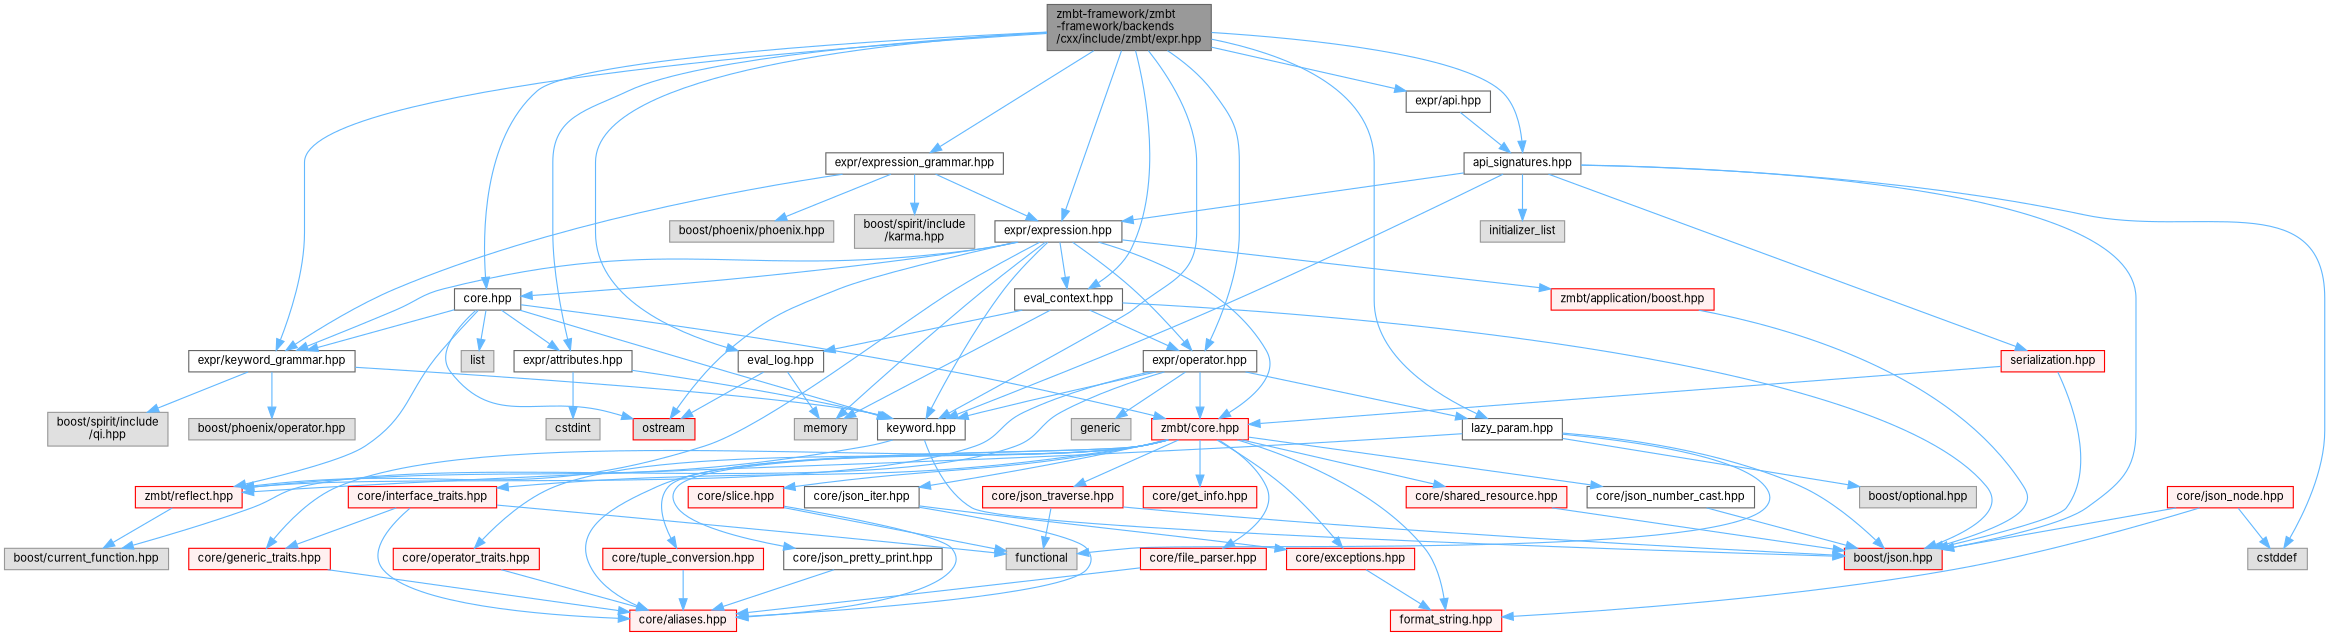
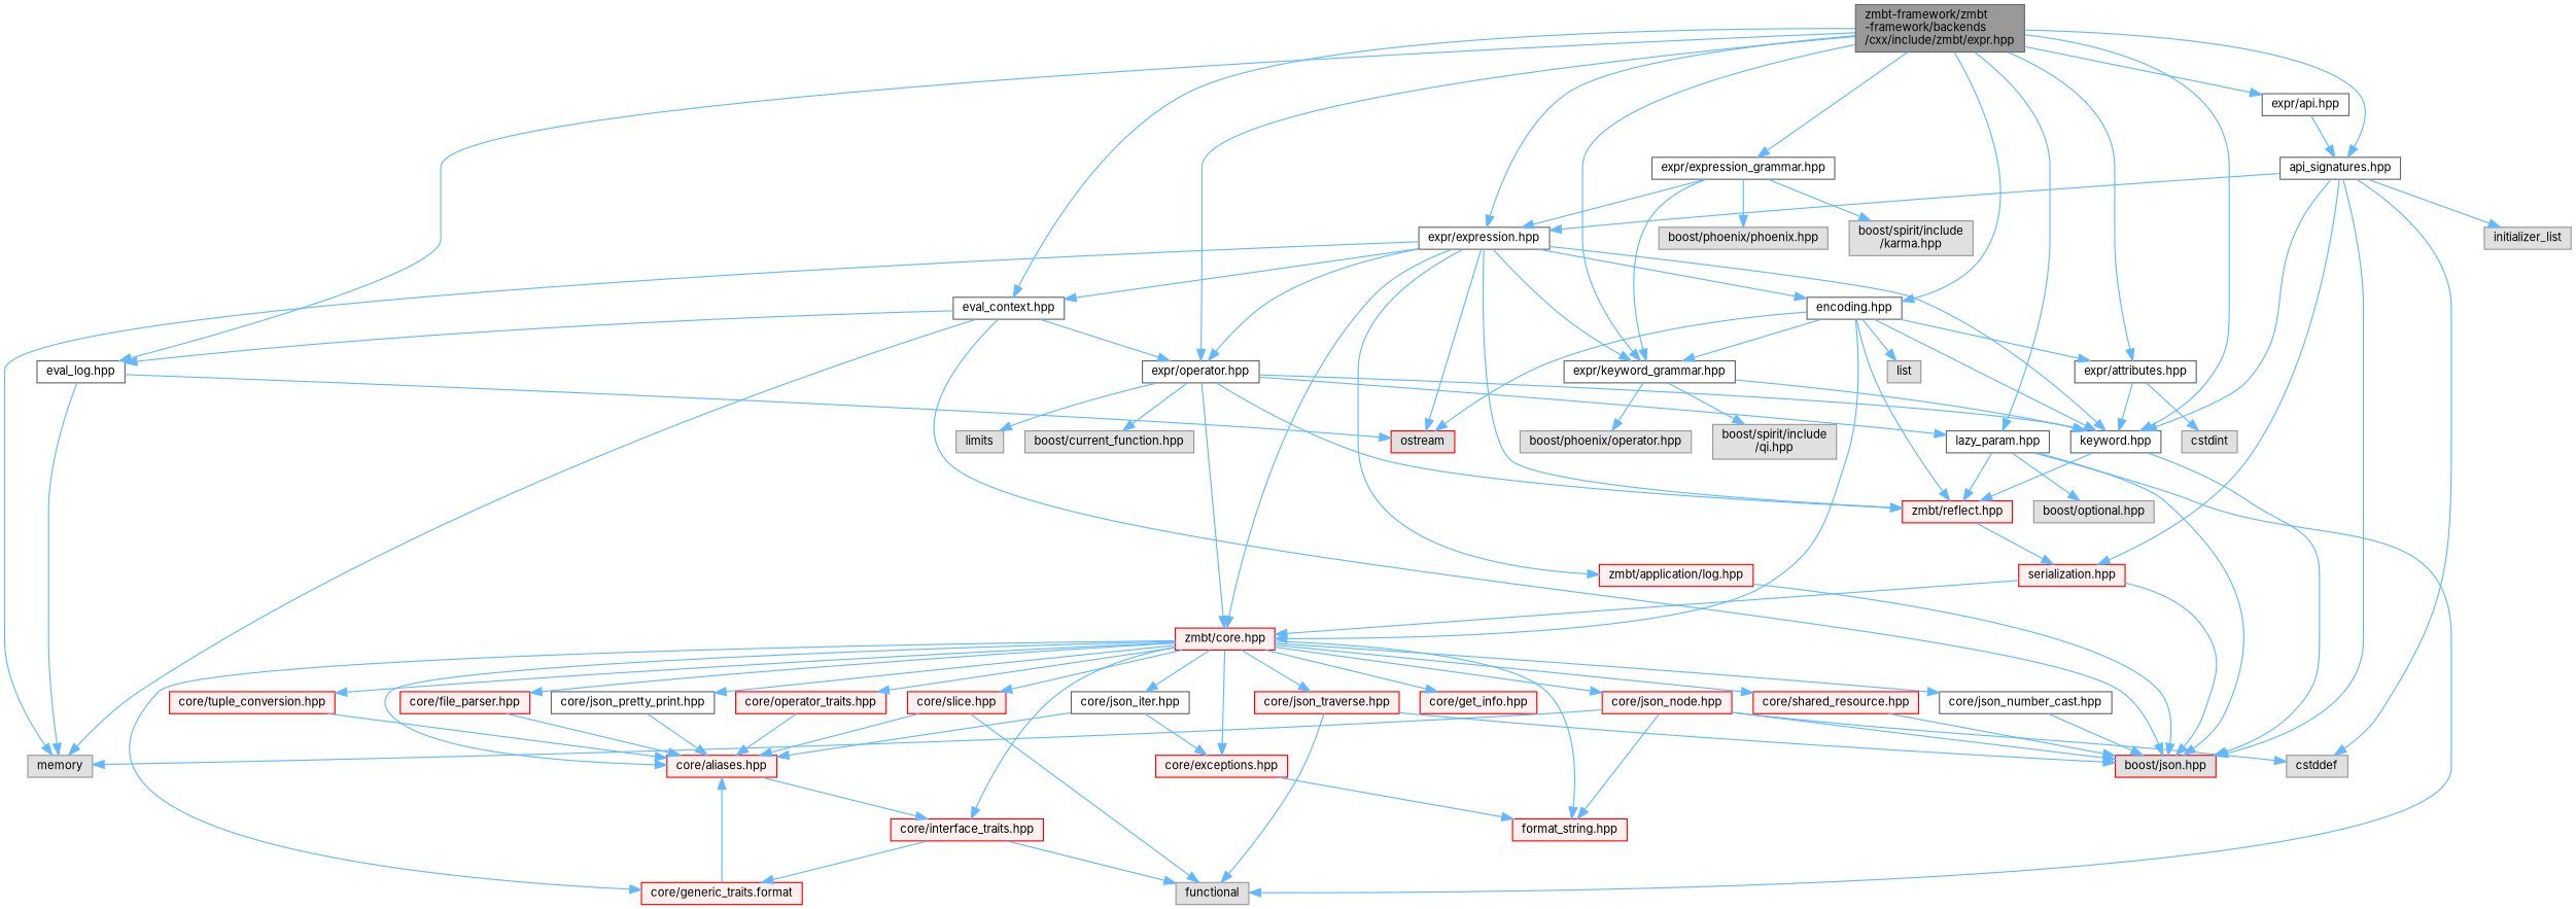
  digraph {
    fontname=Inter
    node [color=red fillcolor="#FFF0F0" fontname=Inter fontsize=10 shape=box style=filled]
    edge [color=steelblue1 fontname=Inter fontsize=10 labelfontname=Helvetica labelfontsize=10 style=solid]
    n1 [color=gray40 fillcolor=grey60 fontcolor=black height=0.2 label="zmbt-framework/zmbt\l-framework/backends\l/cxx/include/zmbt/expr.hpp" width=0.4]
    n2 [color=grey40 fillcolor=white height=0.2 label="expr/operator.hpp" width=0.4]
    n3 [color=grey40 fillcolor=white height=0.2 label="keyword.hpp" width=0.4]
    n4 [color=grey40 fillcolor=white height=0.2 label="lazy_param.hpp" width=0.4]
    n5 [color=grey40 fillcolor=white height=0.2 label="expr/keyword_grammar.hpp" width=0.4]
    n6 [color=grey40 fillcolor=white height=0.2 label="expr/attributes.hpp" width=0.4]
    n7 [color=grey40 fillcolor=white height=0.2 label="expr/expression.hpp" width=0.4]
-   n8 [color=grey40 fillcolor=white height=0.2 label="core.hpp" width=0.4]
+   n8 [color=grey40 fillcolor=white height=0.2 label="encoding.hpp" width=0.4]
    n9 [color=grey40 fillcolor=white height=0.2 label="eval_context.hpp" width=0.4]
    n10 [color=grey40 fillcolor=white height=0.2 label="eval_log.hpp" width=0.4]
    n11 [color=grey40 fillcolor=white height=0.2 label="expr/expression_grammar.hpp" width=0.4]
    n12 [color=grey40 fillcolor=white height=0.2 label="expr/api.hpp" width=0.4]
    n13 [color=grey40 fillcolor=white height=0.2 label="api_signatures.hpp" width=0.4]
-   n14 [color=grey60 fillcolor="#E0E0E0" height=0.2 label=generic width=0.4]
+   n14 [color=grey60 fillcolor="#E0E0E0" height=0.2 label=limits width=0.4]
    n15 [height=0.2 label="zmbt/core.hpp" width=0.4]
    n16 [height=0.2 label="zmbt/reflect.hpp" width=0.4]
    n17 [color=grey60 fillcolor="#E0E0E0" height=0.2 label="boost/current_function.hpp" width=0.4]
    n18 [fillcolor="#E0E0E0" height=0.2 label="boost/json.hpp" width=0.4]
    n19 [color=grey60 fillcolor="#E0E0E0" height=0.2 label=functional width=0.4]
    n20 [color=grey60 fillcolor="#E0E0E0" height=0.2 label="boost/optional.hpp" width=0.4]
    n21 [color=grey60 fillcolor="#E0E0E0" height=0.2 label="boost/spirit/include\l/qi.hpp" width=0.4]
    n22 [color=grey60 fillcolor="#E0E0E0" height=0.2 label="boost/phoenix/operator.hpp" width=0.4]
    n23 [color=grey60 fillcolor="#E0E0E0" height=0.2 label=cstdint width=0.4]
    n24 [color=grey60 fillcolor="#E0E0E0" height=0.2 label=memory width=0.4]
    n25 [fillcolor="#E0E0E0" height=0.2 label=ostream width=0.4]
-   n26 [height=0.2 label="zmbt/application/boost.hpp" width=0.4]
+   n26 [height=0.2 label="zmbt/application/log.hpp" width=0.4]
    n27 [color=grey60 fillcolor="#E0E0E0" height=0.2 label=list width=0.4]
    n28 [color=grey60 fillcolor="#E0E0E0" height=0.2 label="boost/phoenix/phoenix.hpp" width=0.4]
    n29 [color=grey60 fillcolor="#E0E0E0" height=0.2 label="boost/spirit/include\l/karma.hpp" width=0.4]
    n30 [color=grey60 fillcolor="#E0E0E0" height=0.2 label=cstddef width=0.4]
    n31 [height=0.2 label="serialization.hpp" width=0.4]
    n32 [color=grey60 fillcolor="#E0E0E0" height=0.2 label=initializer_list width=0.4]
    n33 [height=0.2 label="core/aliases.hpp" width=0.4]
    n34 [height=0.2 label="core/exceptions.hpp" width=0.4]
    n35 [height=0.2 label="format_string.hpp" width=0.4]
    n36 [height=0.2 label="core/file_parser.hpp" width=0.4]
-   n37 [height=0.2 label="core/generic_traits.hpp" width=0.4]
+   n37 [height=0.2 label="core/generic_traits.format" width=0.4]
    n38 [height=0.2 label="core/get_info.hpp" width=0.4]
    n39 [height=0.2 label="core/interface_traits.hpp" width=0.4]
    n40 [color=grey40 fillcolor=white height=0.2 label="core/json_iter.hpp" width=0.4]
    n41 [height=0.2 label="core/json_node.hpp" width=0.4]
    n42 [color=grey40 fillcolor=white height=0.2 label="core/json_number_cast.hpp" width=0.4]
    n43 [height=0.2 label="core/json_traverse.hpp" width=0.4]
    n44 [color=grey40 fillcolor=white height=0.2 label="core/json_pretty_print.hpp" width=0.4]
    n45 [height=0.2 label="core/slice.hpp" width=0.4]
    n46 [height=0.2 label="core/operator_traits.hpp" width=0.4]
    n47 [height=0.2 label="core/shared_resource.hpp" width=0.4]
    n48 [height=0.2 label="core/tuple_conversion.hpp" width=0.4]
    n1 -> n2
    n1 -> n3
    n1 -> n4
    n1 -> n5
    n1 -> n6
    n1 -> n7
    n1 -> n8
    n1 -> n9
    n1 -> n10
    n1 -> n11
    n1 -> n12
    n1 -> n13
    n2 -> n3
    n2 -> n4
    n2 -> n14
    n2 -> n15
    n2 -> n16
    n2 -> n17
    n3 -> n16
    n3 -> n18
    n4 -> n16
    n4 -> n18
    n4 -> n19
    n4 -> n20
    n5 -> n3
    n5 -> n21
    n5 -> n22
    n6 -> n3
    n6 -> n23
    n7 -> n2
    n7 -> n3
    n7 -> n5
    n7 -> n8
    n7 -> n9
    n7 -> n15
    n7 -> n16
    n7 -> n24
    n7 -> n25
    n7 -> n26
    n8 -> n3
    n8 -> n5
    n8 -> n6
    n8 -> n15
    n8 -> n16
    n8 -> n25
    n8 -> n27
    n9 -> n2
    n9 -> n10
    n9 -> n18
    n9 -> n24
    n10 -> n24
    n10 -> n25
    n11 -> n5
    n11 -> n7
    n11 -> n28
    n11 -> n29
    n12 -> n13
    n13 -> n3
    n13 -> n7
    n13 -> n18
    n13 -> n30
    n13 -> n31
    n13 -> n32
    n15 -> n33
    n15 -> n34
    n15 -> n35
    n15 -> n36
    n15 -> n37
    n15 -> n38
    n15 -> n39
    n15 -> n40
+   n15 -> n41
    n15 -> n42
    n15 -> n43
    n15 -> n44
    n15 -> n45
    n15 -> n46
    n15 -> n47
    n15 -> n48
-   n16 -> n17
+   n16 -> n31
    n26 -> n18
    n31 -> n15
    n31 -> n18
    n34 -> n35
    n36 -> n33
    n37 -> n33
    n39 -> n19
-   n39 -> n33
+   n33 -> n39
    n39 -> n37
    n40 -> n33
    n40 -> n34
    n41 -> n18
+   n41 -> n24
    n41 -> n30
    n41 -> n35
    n42 -> n18
    n43 -> n18
    n43 -> n19
    n44 -> n33
    n45 -> n19
    n45 -> n33
    n46 -> n33
    n47 -> n18
    n48 -> n33
  }
